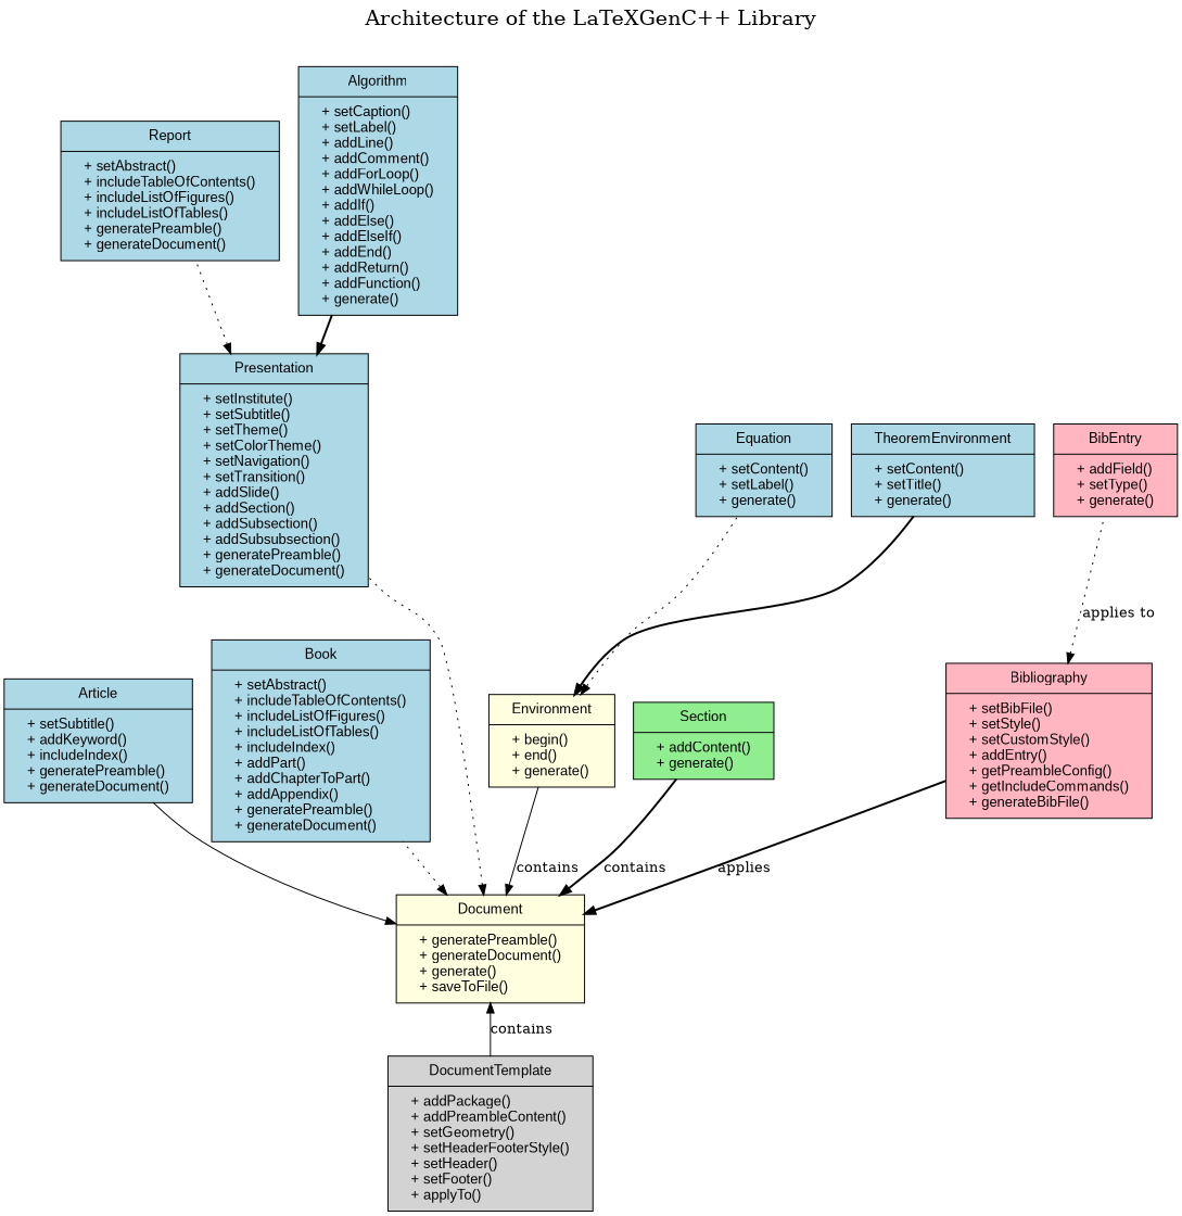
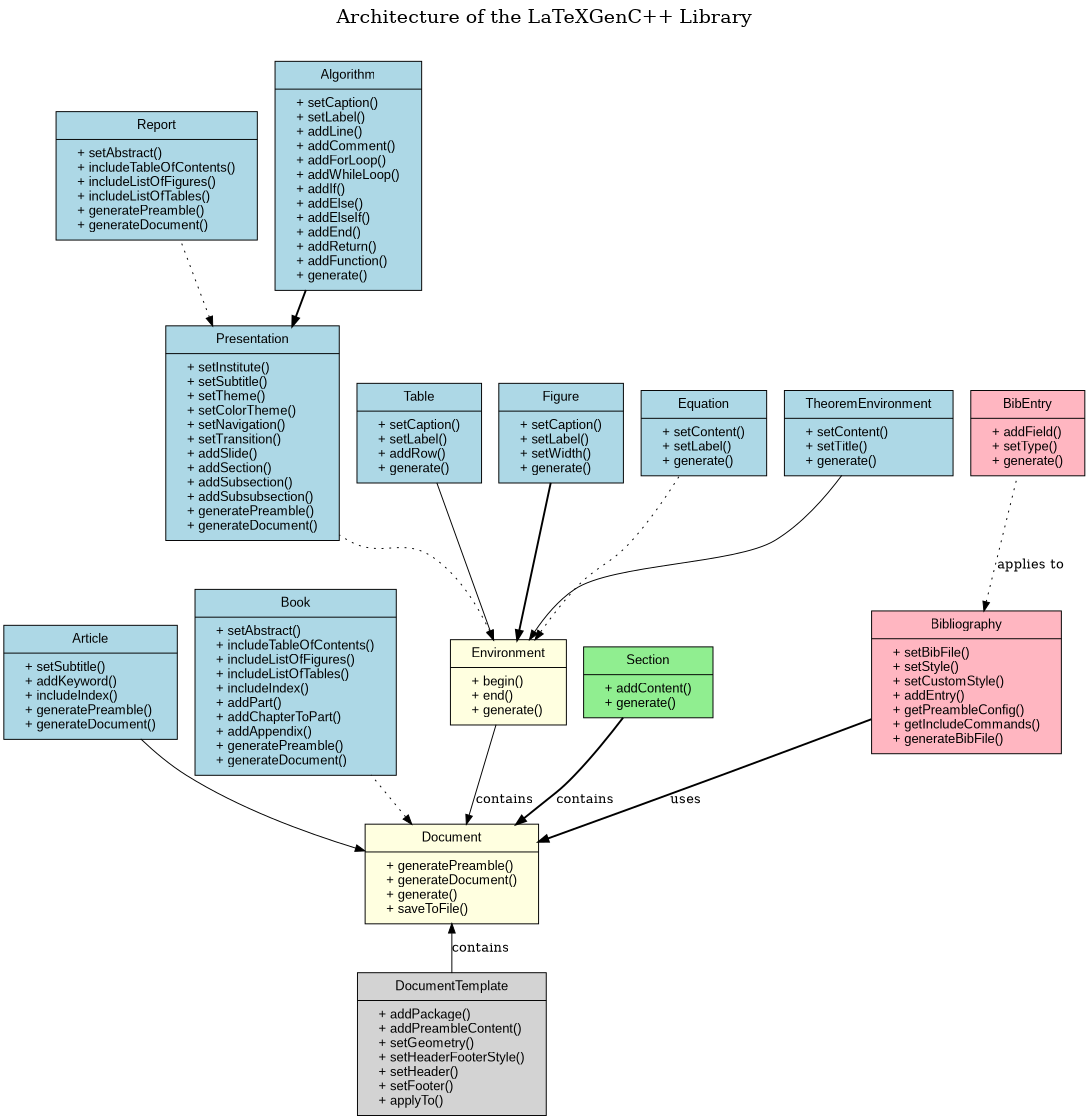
  digraph {
    fontsize=20
    label="Architecture of the LaTeXGenC++ Library"
    labelloc=t
    rankdir=BT
    node [fillcolor=lightblue fontname=Arial margin="0.3,0.1" shape=record style=filled]
    edge [arrowhead=empty dir=back style=solid]
    n1 [fillcolor=lightyellow label="{Document|+ generatePreamble()\l+ generateDocument()\l+ generate()\l+ saveToFile()\l}"]
    n2 [label="{Article|+ setSubtitle()\l+ addKeyword()\l+ includeIndex()\l+ generatePreamble()\l+ generateDocument()\l}"]
    n3 [label="{Book|+ setAbstract()\l+ includeTableOfContents()\l+ includeListOfFigures()\l+ includeListOfTables()\l+ includeIndex()\l+ addPart()\l+ addChapterToPart()\l+ addAppendix()\l+ generatePreamble()\l+ generateDocument()\l}"]
    n4 [label="{Presentation|+ setInstitute()\l+ setSubtitle()\l+ setTheme()\l+ setColorTheme()\l+ setNavigation()\l+ setTransition()\l+ addSlide()\l+ addSection()\l+ addSubsection()\l+ addSubsubsection()\l+ generatePreamble()\l+ generateDocument()\l}"]
    n5 [fillcolor=lightyellow label="{Environment|+ begin()\l+ end()\l+ generate()\l}"]
    n6 [fillcolor=lightgreen label="{Section|+ addContent()\l+ generate()\l}"]
    n7 [fillcolor=lightpink label="{Bibliography|+ setBibFile()\l+ setStyle()\l+ setCustomStyle()\l+ addEntry()\l+ getPreambleConfig()\l+ getIncludeCommands()\l+ generateBibFile()\l}"]
    n8 [label="{Report|+ setAbstract()\l+ includeTableOfContents()\l+ includeListOfFigures()\l+ includeListOfTables()\l+ generatePreamble()\l+ generateDocument()\l}"]
    n9 [label="{Algorithm|+ setCaption()\l+ setLabel()\l+ addLine()\l+ addComment()\l+ addForLoop()\l+ addWhileLoop()\l+ addIf()\l+ addElse()\l+ addElseIf()\l+ addEnd()\l+ addReturn()\l+ addFunction()\l+ generate()\l}"]
+   n10 [label="{Table|+ setCaption()\l+ setLabel()\l+ addRow()\l+ generate()\l}"]
+   n11 [label="{Figure|+ setCaption()\l+ setLabel()\l+ setWidth()\l+ generate()\l}"]
    n12 [label="{Equation|+ setContent()\l+ setLabel()\l+ generate()\l}"]
    n13 [label="{TheoremEnvironment|+ setContent()\l+ setTitle()\l+ generate()\l}"]
    n14 [fillcolor=lightpink label="{BibEntry|+ addField()\l+ setType()\l+ generate()\l}"]
    n15 [fillcolor=lightgrey label="{DocumentTemplate|+ addPackage()\l+ addPreambleContent()\l+ setGeometry()\l+ setHeaderFooterStyle()\l+ setHeader()\l+ setFooter()\l+ applyTo()\l}"]
    n1 -> n2
    n1 -> n3 [style=dotted]
-   n1 -> n4 [style=dotted]
+   n5 -> n4 [style=dotted]
    n1 -> n5 [arrowhead=diamond label=contains]
    n1 -> n6 [arrowhead=diamond label=contains style=bold]
-   n1 -> n7 [arrowhead=diamond label=applies style=bold]
+   n1 -> n7 [arrowhead=diamond label=uses style=bold]
    n4 -> n8 [style=dotted]
    n4 -> n9 [style=bold]
+   n5 -> n10
+   n5 -> n11 [style=bold]
    n5 -> n12 [style=dotted]
-   n5 -> n13 [style=bold]
+   n5 -> n13
    n7 -> n14 [arrowhead=diamond label="applies to" style=dotted]
    n15 -> n1 [arrowhead=normal dir=forward label=contains]
  }
